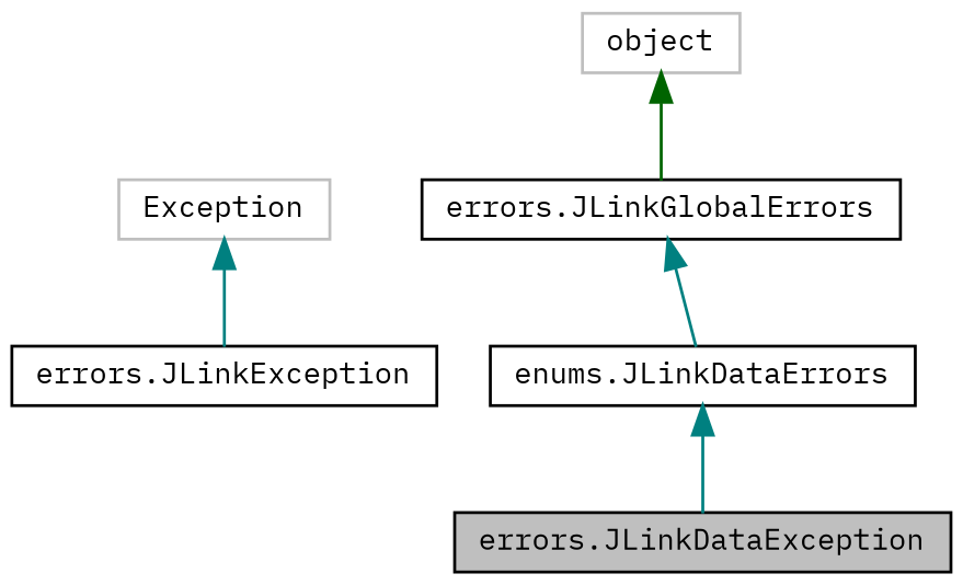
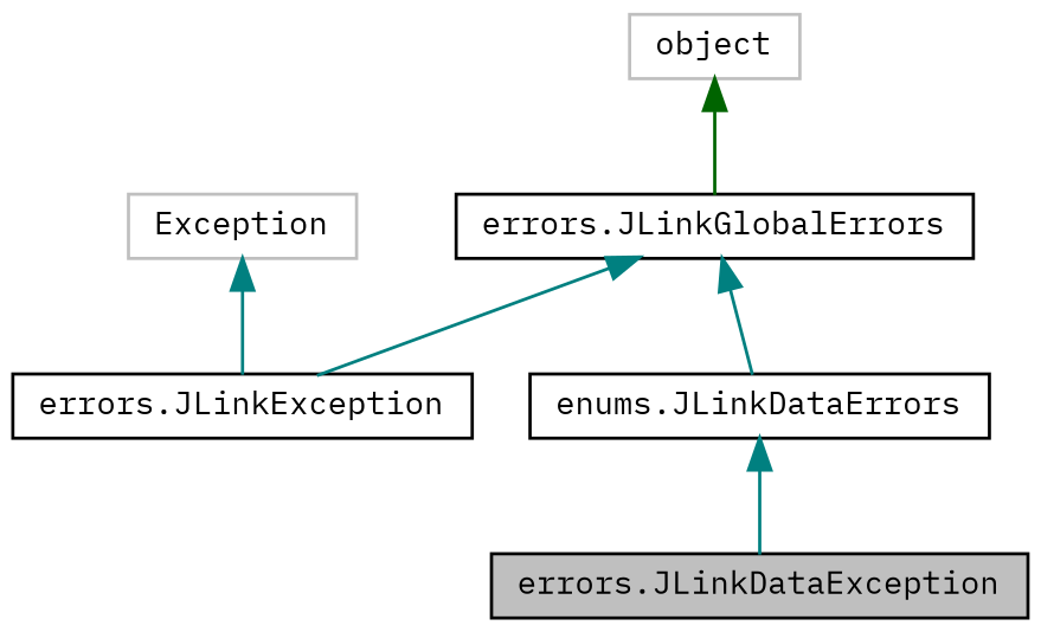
  digraph {
    fontname="IBM Plex Mono"
    node [color=black fillcolor=white fontname="IBM Plex Mono" fontsize=10 shape=record style=filled]
    edge [color=teal dir=back fontname="IBM Plex Mono" fontsize=10 labelfontname=Helvetica labelfontsize=10 style=solid]
    n1 [fillcolor=grey75 fontcolor=black height=0.2 label="errors.JLinkDataException" width=0.4]
    n2 [height=0.2 label="enums.JLinkDataErrors" width=0.4]
    n3 [height=0.2 label="errors.JLinkGlobalErrors" width=0.4]
    n4 [height=0.2 label="errors.JLinkException" width=0.4]
    n5 [color=grey75 height=0.2 label=object width=0.4]
    n6 [color=grey75 height=0.2 label=Exception width=0.4]
    n2 -> n1
    n3 -> n2
+   n3 -> n4
    n5 -> n3 [color=darkgreen]
    n6 -> n4
  }
